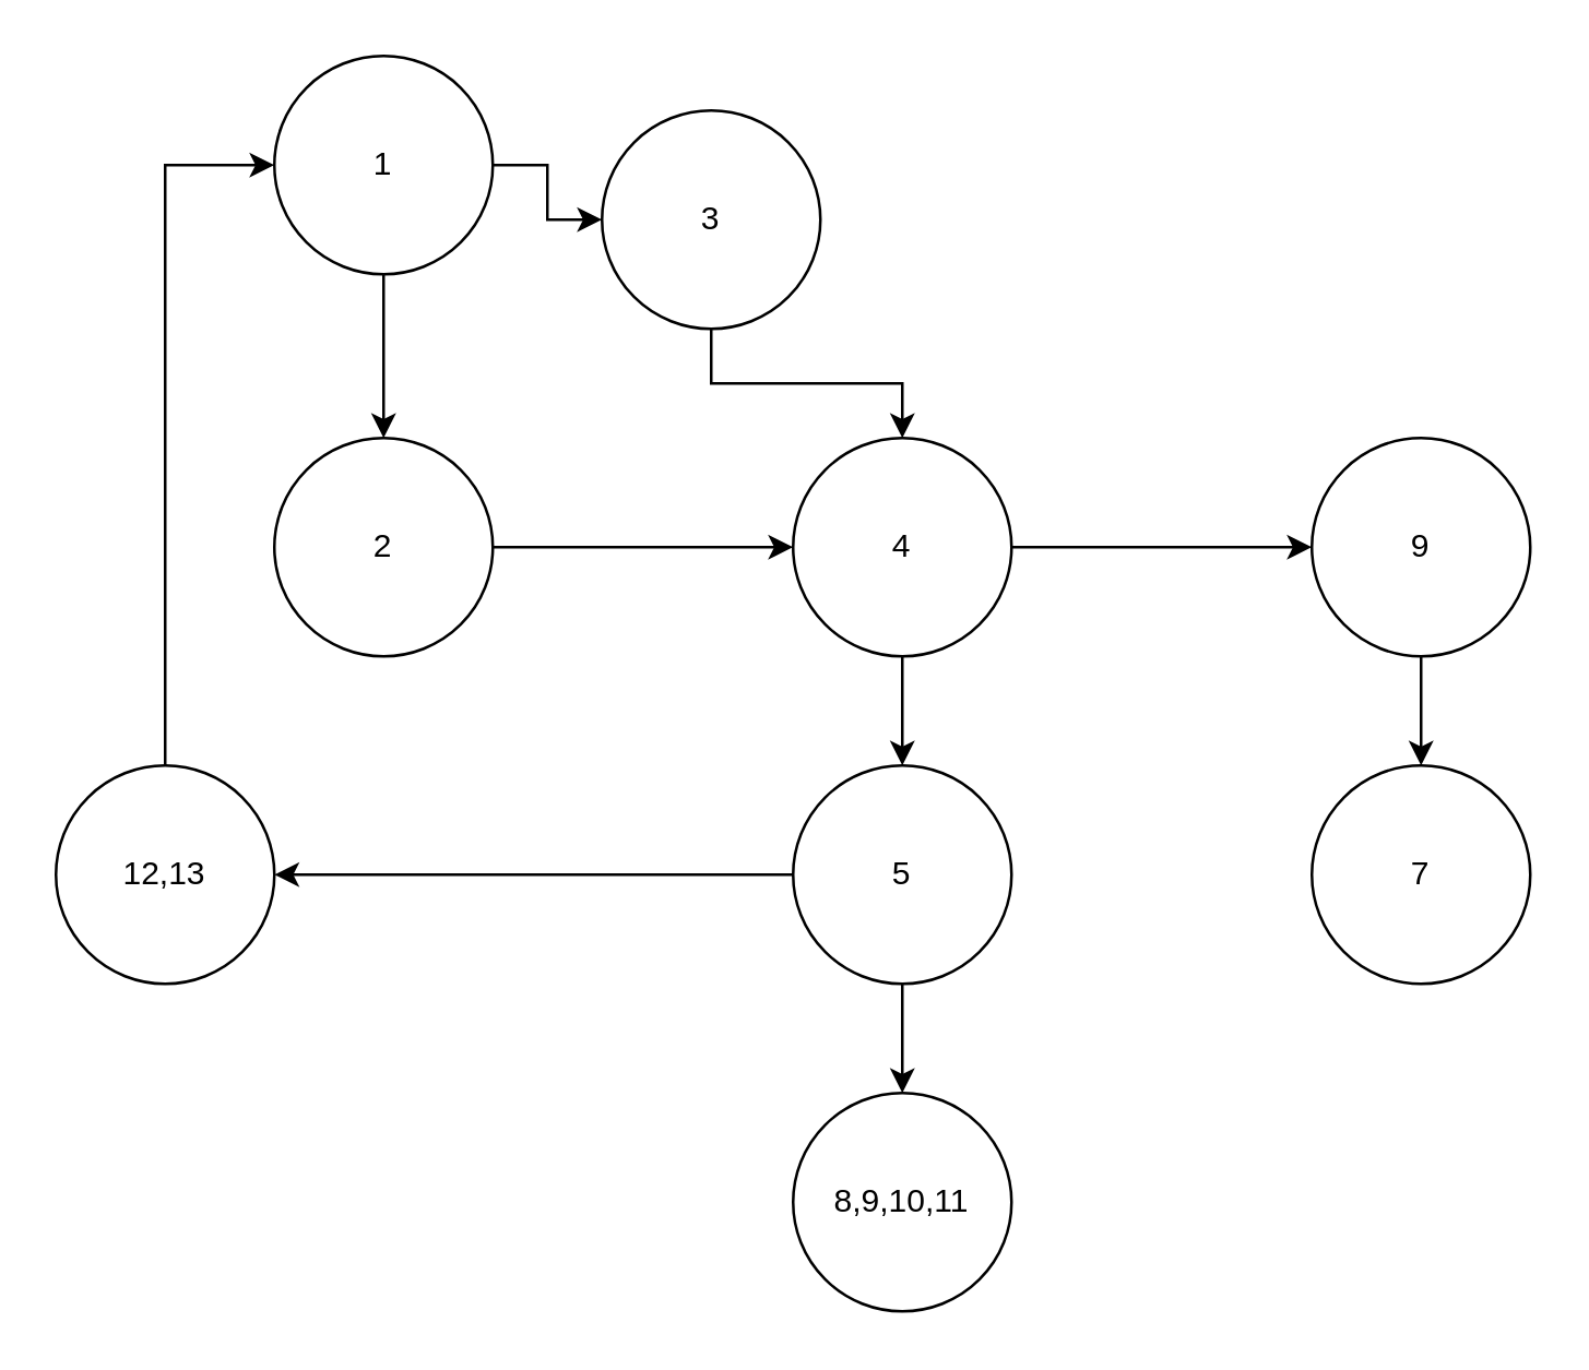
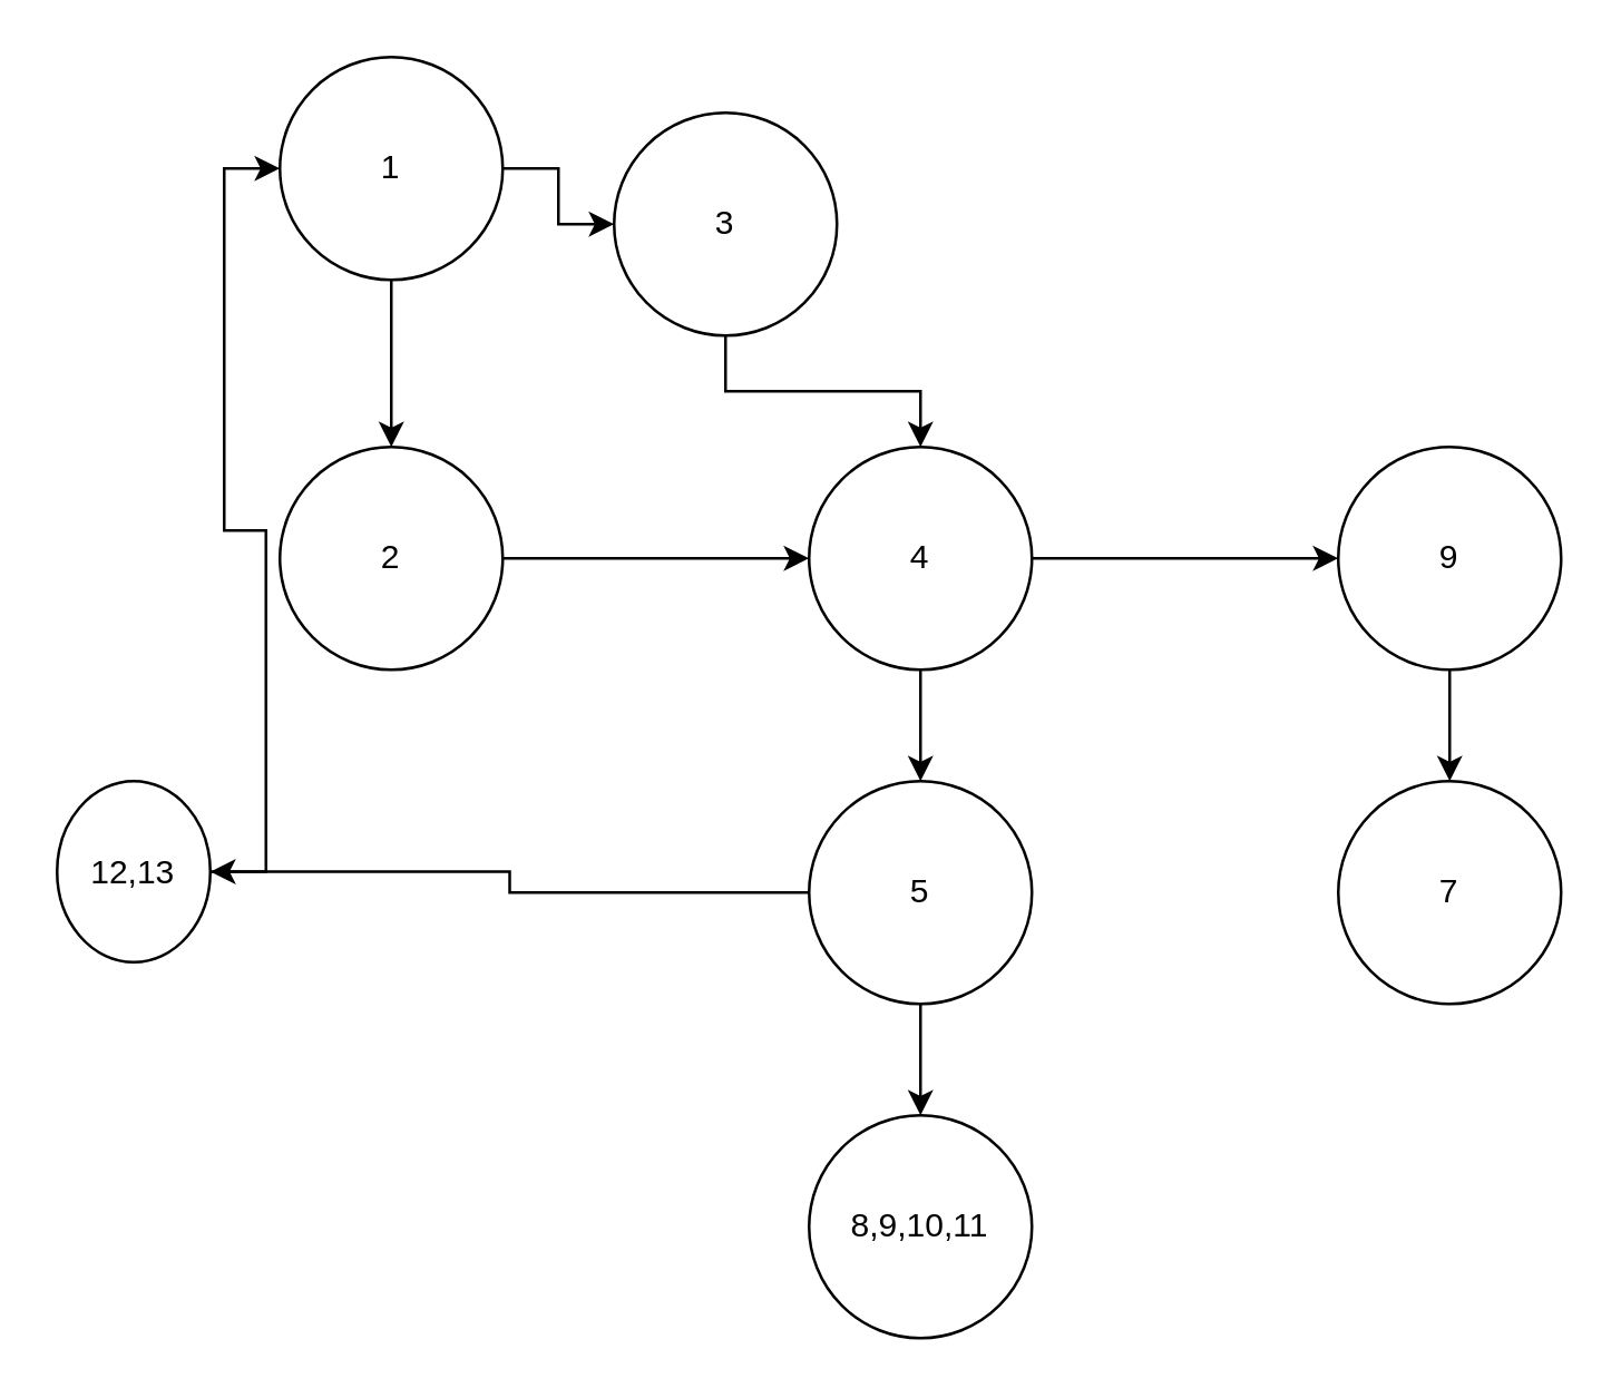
  <mxCell id="0" />
  <mxCell id="1" parent="0" />
  <mxCell id="2" value="" style="edgeStyle=orthogonalEdgeStyle;rounded=0;orthogonalLoop=1;jettySize=auto;html=1;" edge="1" parent="1" source="4" target="6"><mxGeometry relative="1" as="geometry" /></mxCell>
  <mxCell id="3" style="edgeStyle=orthogonalEdgeStyle;rounded=0;orthogonalLoop=1;jettySize=auto;html=1;" edge="1" parent="1" source="4" target="10"><mxGeometry relative="1" as="geometry" /></mxCell>
  <mxCell id="4" value="1" style="ellipse;whiteSpace=wrap;html=1;aspect=fixed;" vertex="1" parent="1"><mxGeometry x="100" y="20" width="80" height="80" as="geometry" /></mxCell>
  <mxCell id="5" style="edgeStyle=orthogonalEdgeStyle;rounded=0;orthogonalLoop=1;jettySize=auto;html=1;" edge="1" parent="1" source="6" target="13"><mxGeometry relative="1" as="geometry" /></mxCell>
  <mxCell id="6" value="2" style="ellipse;whiteSpace=wrap;html=1;aspect=fixed;" vertex="1" parent="1"><mxGeometry x="100" y="160" width="80" height="80" as="geometry" /></mxCell>
  <mxCell id="7" style="edgeStyle=orthogonalEdgeStyle;rounded=0;orthogonalLoop=1;jettySize=auto;html=1;entryX=0;entryY=0.5;entryDx=0;entryDy=0;" edge="1" parent="1" source="8" target="4"><mxGeometry relative="1" as="geometry" /></mxCell>
- <mxCell id="8" value="12,13" style="ellipse;whiteSpace=wrap;html=1;aspect=fixed;" vertex="1" parent="1"><mxGeometry x="20" y="280" width="80" height="80" as="geometry" /></mxCell>
+ <mxCell id="8" value="12,13" style="ellipse;whiteSpace=wrap;html=1;aspect=fixed;" vertex="1" parent="1"><mxGeometry x="20" y="280" width="55" height="65" as="geometry" /></mxCell>
  <mxCell id="9" style="edgeStyle=orthogonalEdgeStyle;rounded=0;orthogonalLoop=1;jettySize=auto;html=1;" edge="1" parent="1" source="10" target="13"><mxGeometry relative="1" as="geometry" /></mxCell>
  <mxCell id="10" value="3" style="ellipse;whiteSpace=wrap;html=1;aspect=fixed;" vertex="1" parent="1"><mxGeometry x="220" y="40" width="80" height="80" as="geometry" /></mxCell>
  <mxCell id="11" style="edgeStyle=orthogonalEdgeStyle;rounded=0;orthogonalLoop=1;jettySize=auto;html=1;entryX=0;entryY=0.5;entryDx=0;entryDy=0;" edge="1" parent="1" source="13" target="18"><mxGeometry relative="1" as="geometry" /></mxCell>
  <mxCell id="12" style="edgeStyle=orthogonalEdgeStyle;rounded=0;orthogonalLoop=1;jettySize=auto;html=1;" edge="1" parent="1" source="13" target="16"><mxGeometry relative="1" as="geometry" /></mxCell>
  <mxCell id="13" value="4" style="ellipse;whiteSpace=wrap;html=1;aspect=fixed;" vertex="1" parent="1"><mxGeometry x="290" y="160" width="80" height="80" as="geometry" /></mxCell>
  <mxCell id="14" value="" style="edgeStyle=orthogonalEdgeStyle;rounded=0;orthogonalLoop=1;jettySize=auto;html=1;" edge="1" parent="1" source="16" target="20"><mxGeometry relative="1" as="geometry" /></mxCell>
  <mxCell id="15" value="" style="edgeStyle=orthogonalEdgeStyle;rounded=0;orthogonalLoop=1;jettySize=auto;html=1;" edge="1" parent="1" source="16" target="8"><mxGeometry relative="1" as="geometry" /></mxCell>
  <mxCell id="16" value="5" style="ellipse;whiteSpace=wrap;html=1;aspect=fixed;" vertex="1" parent="1"><mxGeometry x="290" y="280" width="80" height="80" as="geometry" /></mxCell>
  <mxCell id="17" style="edgeStyle=orthogonalEdgeStyle;rounded=0;orthogonalLoop=1;jettySize=auto;html=1;" edge="1" parent="1" source="18" target="19"><mxGeometry relative="1" as="geometry" /></mxCell>
  <mxCell id="18" value="9" style="ellipse;whiteSpace=wrap;html=1;aspect=fixed;" vertex="1" parent="1"><mxGeometry x="480" y="160" width="80" height="80" as="geometry" /></mxCell>
  <mxCell id="19" value="7" style="ellipse;whiteSpace=wrap;html=1;aspect=fixed;" vertex="1" parent="1"><mxGeometry x="480" y="280" width="80" height="80" as="geometry" /></mxCell>
  <mxCell id="20" value="8,9,10,11" style="ellipse;whiteSpace=wrap;html=1;aspect=fixed;" vertex="1" parent="1"><mxGeometry x="290" y="400" width="80" height="80" as="geometry" /></mxCell>
